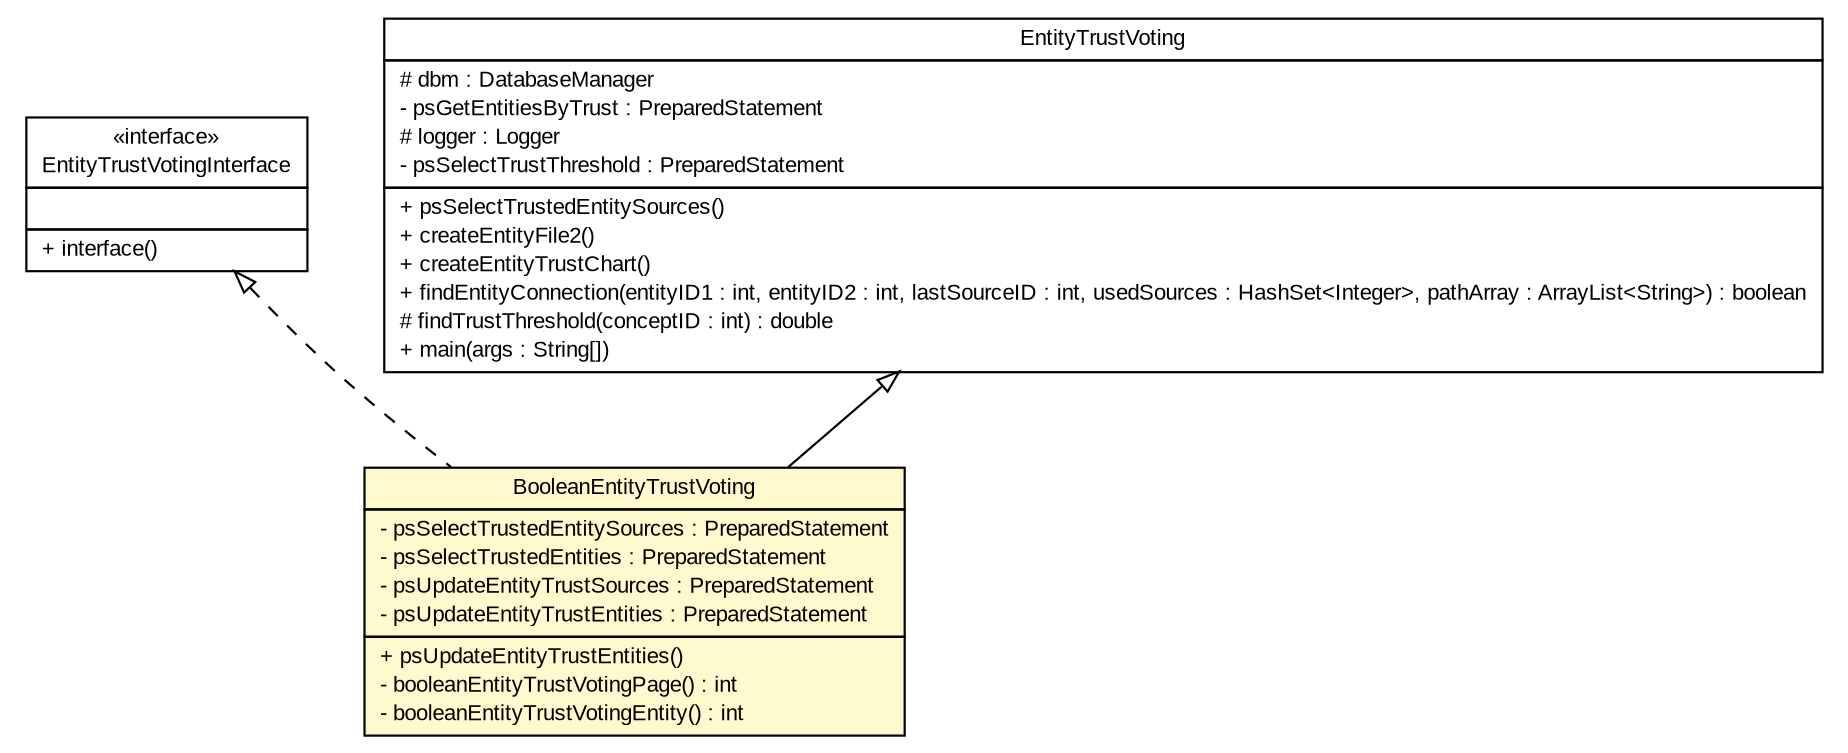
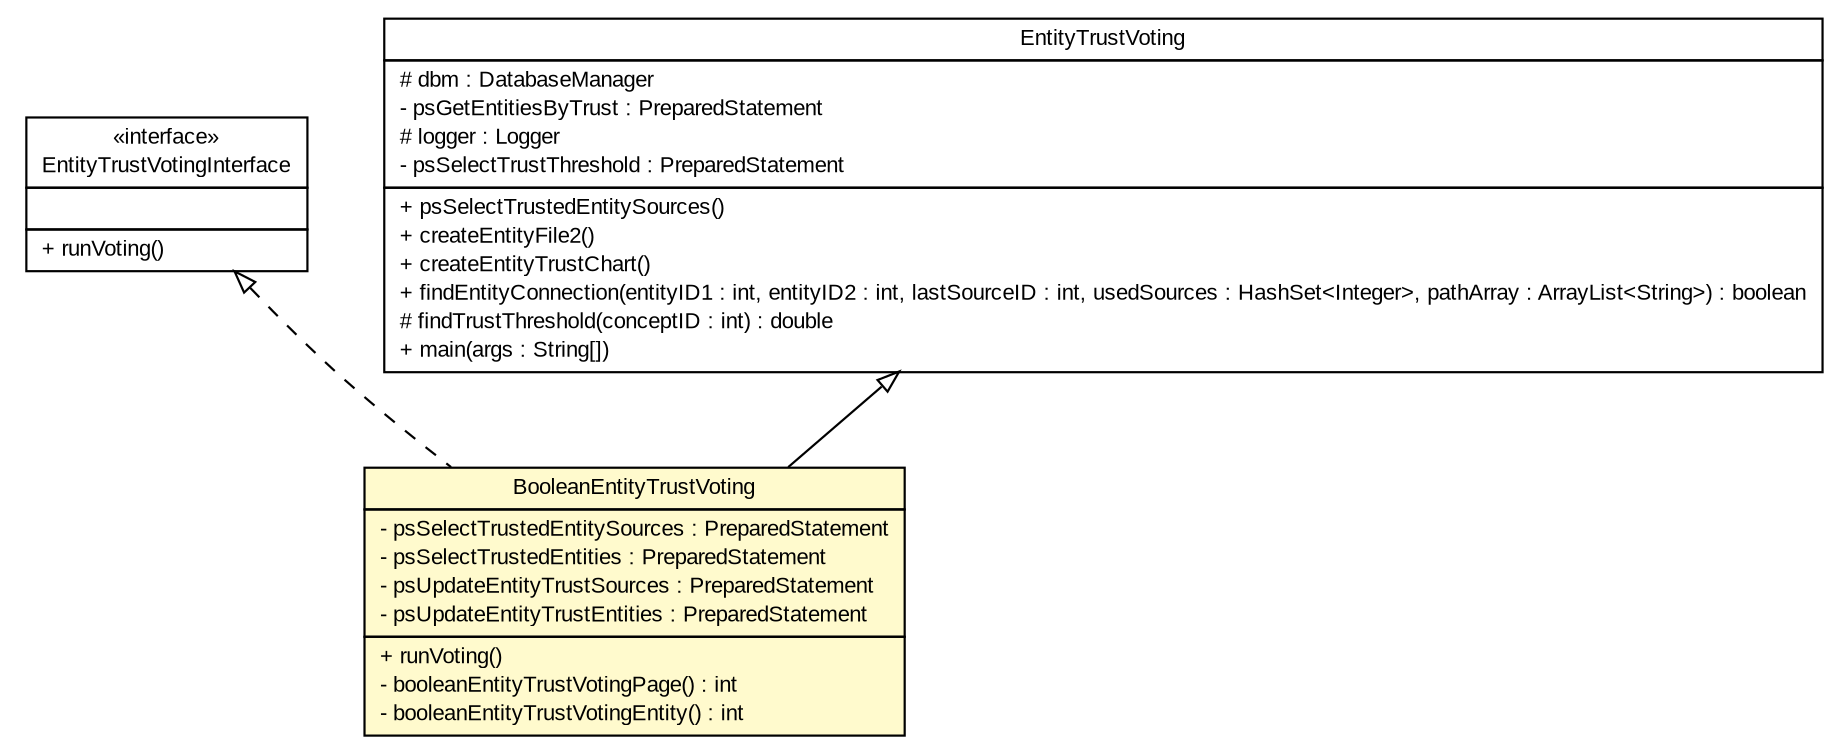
  digraph {
    nodesep=0.25
    ranksep=0.5
    node [fontcolor=black fontname=arial fontsize=10.0 shape=plaintext]
    edge [arrowtail=empty dir=back fontname=arial fontsize=10 headport=p labelfontname=arial labelfontsize=10 tailport=p]
-   n1 [label=<<table title="tud.iir.classification.entity.EntityTrustVotingInterface" border="0" cellborder="1" cellspacing="0" cellpadding="2" port="p" href="./EntityTrustVotingInterface.html"> 		<tr><td><table border="0" cellspacing="0" cellpadding="1"> <tr><td align="center" balign="center"> &#171;interface&#187; </td></tr> <tr><td align="center" balign="center"> EntityTrustVotingInterface </td></tr> 		</table></td></tr> 		<tr><td><table border="0" cellspacing="0" cellpadding="1"> <tr><td align="left" balign="left">  </td></tr> 		</table></td></tr> 		<tr><td><table border="0" cellspacing="0" cellpadding="1"> <tr><td align="left" balign="left"> + interface() </td></tr> 		</table></td></tr> 		</table>>]
-   n2 [label=<<table title="tud.iir.classification.entity.BooleanEntityTrustVoting" border="0" cellborder="1" cellspacing="0" cellpadding="2" port="p" bgcolor="lemonChiffon" href="./BooleanEntityTrustVoting.html"> 		<tr><td><table border="0" cellspacing="0" cellpadding="1"> <tr><td align="center" balign="center"> BooleanEntityTrustVoting </td></tr> 		</table></td></tr> 		<tr><td><table border="0" cellspacing="0" cellpadding="1"> <tr><td align="left" balign="left"> - psSelectTrustedEntitySources : PreparedStatement </td></tr> <tr><td align="left" balign="left"> - psSelectTrustedEntities : PreparedStatement </td></tr> <tr><td align="left" balign="left"> - psUpdateEntityTrustSources : PreparedStatement </td></tr> <tr><td align="left" balign="left"> - psUpdateEntityTrustEntities : PreparedStatement </td></tr> 		</table></td></tr> 		<tr><td><table border="0" cellspacing="0" cellpadding="1"> <tr><td align="left" balign="left"> + psUpdateEntityTrustEntities() </td></tr> <tr><td align="left" balign="left"> - booleanEntityTrustVotingPage() : int </td></tr> <tr><td align="left" balign="left"> - booleanEntityTrustVotingEntity() : int </td></tr> 		</table></td></tr> 		</table>>]
+   n1 [label=<<table title="tud.iir.classification.entity.EntityTrustVotingInterface" border="0" cellborder="1" cellspacing="0" cellpadding="2" port="p" href="./EntityTrustVotingInterface.html"> 		<tr><td><table border="0" cellspacing="0" cellpadding="1"> <tr><td align="center" balign="center"> &#171;interface&#187; </td></tr> <tr><td align="center" balign="center"> EntityTrustVotingInterface </td></tr> 		</table></td></tr> 		<tr><td><table border="0" cellspacing="0" cellpadding="1"> <tr><td align="left" balign="left">  </td></tr> 		</table></td></tr> 		<tr><td><table border="0" cellspacing="0" cellpadding="1"> <tr><td align="left" balign="left"> + runVoting() </td></tr> 		</table></td></tr> 		</table>>]
+   n2 [label=<<table title="tud.iir.classification.entity.BooleanEntityTrustVoting" border="0" cellborder="1" cellspacing="0" cellpadding="2" port="p" bgcolor="lemonChiffon" href="./BooleanEntityTrustVoting.html"> 		<tr><td><table border="0" cellspacing="0" cellpadding="1"> <tr><td align="center" balign="center"> BooleanEntityTrustVoting </td></tr> 		</table></td></tr> 		<tr><td><table border="0" cellspacing="0" cellpadding="1"> <tr><td align="left" balign="left"> - psSelectTrustedEntitySources : PreparedStatement </td></tr> <tr><td align="left" balign="left"> - psSelectTrustedEntities : PreparedStatement </td></tr> <tr><td align="left" balign="left"> - psUpdateEntityTrustSources : PreparedStatement </td></tr> <tr><td align="left" balign="left"> - psUpdateEntityTrustEntities : PreparedStatement </td></tr> 		</table></td></tr> 		<tr><td><table border="0" cellspacing="0" cellpadding="1"> <tr><td align="left" balign="left"> + runVoting() </td></tr> <tr><td align="left" balign="left"> - booleanEntityTrustVotingPage() : int </td></tr> <tr><td align="left" balign="left"> - booleanEntityTrustVotingEntity() : int </td></tr> 		</table></td></tr> 		</table>>]
    n3 [label=<<table title="tud.iir.classification.entity.EntityTrustVoting" border="0" cellborder="1" cellspacing="0" cellpadding="2" port="p" href="./EntityTrustVoting.html"> 		<tr><td><table border="0" cellspacing="0" cellpadding="1"> <tr><td align="center" balign="center"> EntityTrustVoting </td></tr> 		</table></td></tr> 		<tr><td><table border="0" cellspacing="0" cellpadding="1"> <tr><td align="left" balign="left"> # dbm : DatabaseManager </td></tr> <tr><td align="left" balign="left"> - psGetEntitiesByTrust : PreparedStatement </td></tr> <tr><td align="left" balign="left"> # logger : Logger </td></tr> <tr><td align="left" balign="left"> - psSelectTrustThreshold : PreparedStatement </td></tr> 		</table></td></tr> 		<tr><td><table border="0" cellspacing="0" cellpadding="1"> <tr><td align="left" balign="left"> + psSelectTrustedEntitySources() </td></tr> <tr><td align="left" balign="left"> + createEntityFile2() </td></tr> <tr><td align="left" balign="left"> + createEntityTrustChart() </td></tr> <tr><td align="left" balign="left"> + findEntityConnection(entityID1 : int, entityID2 : int, lastSourceID : int, usedSources : HashSet&lt;Integer&gt;, pathArray : ArrayList&lt;String&gt;) : boolean </td></tr> <tr><td align="left" balign="left"> # findTrustThreshold(conceptID : int) : double </td></tr> <tr><td align="left" balign="left"> + main(args : String[]) </td></tr> 		</table></td></tr> 		</table>>]
    n1 -> n2 [style=dashed]
    n3 -> n2
  }
